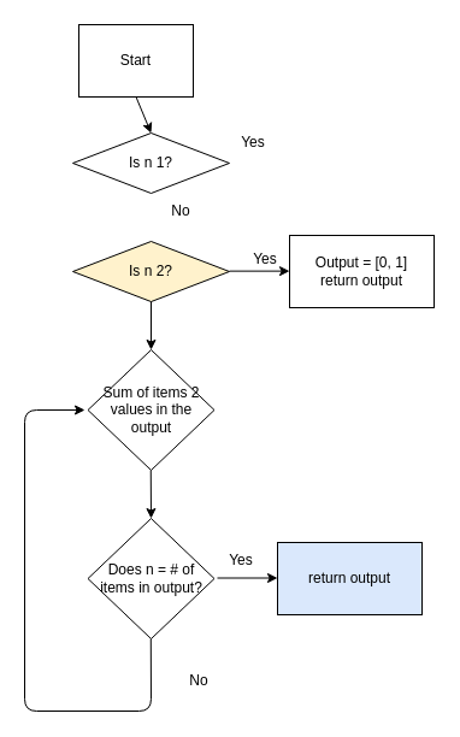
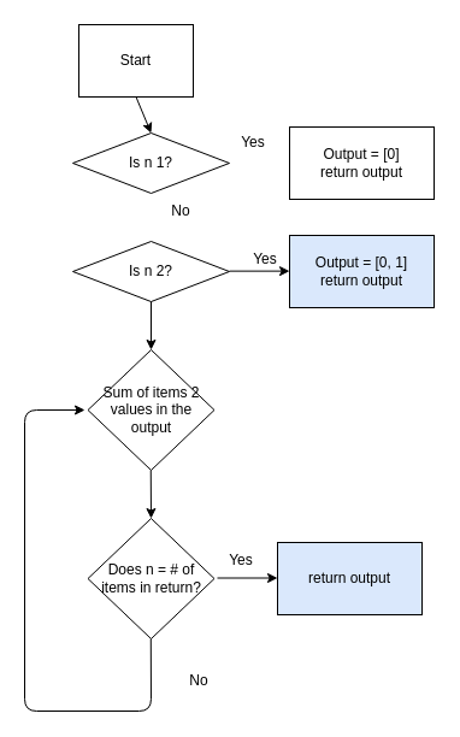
  <mxCell id="0" />
  <mxCell id="1" parent="0" />
  <mxCell id="2" value="Start" style="rounded=0;whiteSpace=wrap;html=1;" vertex="1" parent="1"><mxGeometry x="65" y="20" width="95" height="60" as="geometry" /></mxCell>
  <mxCell id="3" value="" style="endArrow=classic;html=1;entryX=0.5;entryY=0;entryDx=0;entryDy=0;exitX=0.5;exitY=1;exitDx=0;exitDy=0;" edge="1" parent="1" source="2"><mxGeometry width="50" height="50" relative="1" as="geometry"><mxPoint x="125" y="80" as="sourcePoint" /><mxPoint x="125" y="110" as="targetPoint" /></mxGeometry></mxCell>
  <mxCell id="4" value="Is n 1?" style="rhombus;whiteSpace=wrap;html=1;" vertex="1" parent="1"><mxGeometry x="60" y="110" width="130" height="50" as="geometry" /></mxCell>
- <mxCell id="5" value="Is n 2?" style="rhombus;whiteSpace=wrap;html=1;fillColor=#fff2cc;" vertex="1" parent="1"><mxGeometry x="60" y="200" width="130" height="50" as="geometry" /></mxCell>
+ <mxCell id="5" value="Is n 2?" style="rhombus;whiteSpace=wrap;html=1;" vertex="1" parent="1"><mxGeometry x="60" y="200" width="130" height="50" as="geometry" /></mxCell>
+ <mxCell id="6" value="Output = [0]&lt;br&gt;return output" style="rounded=0;whiteSpace=wrap;html=1;" vertex="1" parent="1"><mxGeometry x="240" y="105" width="120" height="60" as="geometry" /></mxCell>
  <mxCell id="7" value="Yes" style="text;html=1;strokeColor=none;fillColor=none;align=center;verticalAlign=middle;whiteSpace=wrap;rounded=0;" vertex="1" parent="1"><mxGeometry x="180" y="105" width="60" height="25" as="geometry" /></mxCell>
  <mxCell id="8" value="No" style="text;html=1;strokeColor=none;fillColor=none;align=center;verticalAlign=middle;whiteSpace=wrap;rounded=0;" vertex="1" parent="1"><mxGeometry x="120" y="160" width="60" height="30" as="geometry" /></mxCell>
  <mxCell id="9" value="Yes" style="text;html=1;strokeColor=none;fillColor=none;align=center;verticalAlign=middle;whiteSpace=wrap;rounded=0;" vertex="1" parent="1"><mxGeometry x="190" y="200" width="60" height="30" as="geometry" /></mxCell>
  <mxCell id="10" value="" style="endArrow=classic;html=1;entryX=0;entryY=0.5;entryDx=0;entryDy=0;exitX=1;exitY=0.5;exitDx=0;exitDy=0;" edge="1" parent="1"><mxGeometry width="50" height="50" relative="1" as="geometry"><mxPoint x="190" y="224.63" as="sourcePoint" /><mxPoint x="240" y="224.63" as="targetPoint" /></mxGeometry></mxCell>
- <mxCell id="11" value="Output = [0, 1]&lt;br&gt;return output" style="rounded=0;whiteSpace=wrap;html=1;" vertex="1" parent="1"><mxGeometry x="240" y="195" width="120" height="60" as="geometry" /></mxCell>
+ <mxCell id="11" value="Output = [0, 1]&lt;br&gt;return output" style="rounded=0;whiteSpace=wrap;html=1;fillColor=#dae8fc;" vertex="1" parent="1"><mxGeometry x="240" y="195" width="120" height="60" as="geometry" /></mxCell>
  <mxCell id="12" value="" style="endArrow=classic;html=1;entryX=0.5;entryY=0;entryDx=0;entryDy=0;exitX=0.5;exitY=1;exitDx=0;exitDy=0;" edge="1" parent="1"><mxGeometry width="50" height="50" relative="1" as="geometry"><mxPoint x="125" y="250" as="sourcePoint" /><mxPoint x="125" y="290" as="targetPoint" /></mxGeometry></mxCell>
  <mxCell id="13" value="No" style="text;html=1;strokeColor=none;fillColor=none;align=center;verticalAlign=middle;whiteSpace=wrap;rounded=0;" vertex="1" parent="1"><mxGeometry x="140" y="550" width="50" height="30" as="geometry" /></mxCell>
  <mxCell id="14" value="Sum of items 2 values in the output" style="rhombus;whiteSpace=wrap;html=1;" vertex="1" parent="1"><mxGeometry x="72.5" y="290" width="105" height="100" as="geometry" /></mxCell>
- <mxCell id="15" value="Does n = # of items in output?" style="rhombus;whiteSpace=wrap;html=1;" vertex="1" parent="1"><mxGeometry x="72.5" y="430" width="105" height="100" as="geometry" /></mxCell>
+ <mxCell id="15" value="Does n = # of items in return?" style="rhombus;whiteSpace=wrap;html=1;" vertex="1" parent="1"><mxGeometry x="72.5" y="430" width="105" height="100" as="geometry" /></mxCell>
  <mxCell id="16" value="" style="endArrow=classic;html=1;exitX=0.5;exitY=1;exitDx=0;exitDy=0;" edge="1" parent="1"><mxGeometry width="50" height="50" relative="1" as="geometry"><mxPoint x="124.76" y="390" as="sourcePoint" /><mxPoint x="125" y="430" as="targetPoint" /></mxGeometry></mxCell>
  <mxCell id="17" value="" style="endArrow=classic;html=1;entryX=0;entryY=0.5;entryDx=0;entryDy=0;exitX=1;exitY=0.5;exitDx=0;exitDy=0;" edge="1" parent="1"><mxGeometry width="50" height="50" relative="1" as="geometry"><mxPoint x="180" y="479.5" as="sourcePoint" /><mxPoint x="230" y="479.5" as="targetPoint" /></mxGeometry></mxCell>
  <mxCell id="18" value="return output" style="rounded=0;whiteSpace=wrap;html=1;fillColor=#dae8fc;" vertex="1" parent="1"><mxGeometry x="230" y="450" width="120" height="60" as="geometry" /></mxCell>
  <mxCell id="19" value="Yes" style="text;html=1;strokeColor=none;fillColor=none;align=center;verticalAlign=middle;whiteSpace=wrap;rounded=0;" vertex="1" parent="1"><mxGeometry x="170" y="450" width="60" height="30" as="geometry" /></mxCell>
  <mxCell id="20" value="" style="endArrow=classic;html=1;exitX=0.5;exitY=1;exitDx=0;exitDy=0;" edge="1" parent="1"><mxGeometry width="50" height="50" relative="1" as="geometry"><mxPoint x="124.79" y="530" as="sourcePoint" /><mxPoint x="70" y="340" as="targetPoint" /><Array as="points"><mxPoint x="125" y="590" /><mxPoint x="20" y="590" /><mxPoint x="20" y="340" /></Array></mxGeometry></mxCell>
